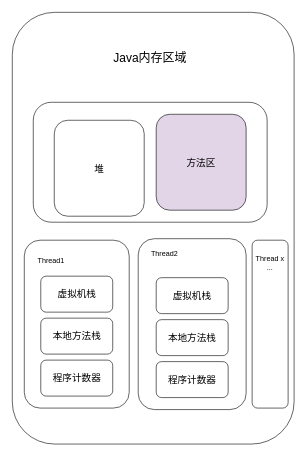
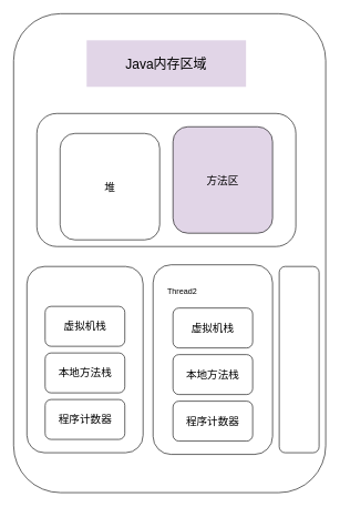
  <mxCell id="0" />
  <mxCell id="1" parent="0" />
  <mxCell id="2" value="" style="rounded=1;whiteSpace=wrap;html=1;" vertex="1" parent="1"><mxGeometry x="20" y="20" width="470" height="720" as="geometry" /></mxCell>
- <mxCell id="3" value="&lt;font style=&quot;font-size: 20px;&quot;&gt;Java内存区域&lt;/font&gt;" style="rounded=0;whiteSpace=wrap;html=1;strokeColor=none;" vertex="1" parent="1"><mxGeometry x="130" y="60" width="240" height="70" as="geometry" /></mxCell>
+ <mxCell id="3" value="&lt;font style=&quot;font-size: 20px;&quot;&gt;Java内存区域&lt;/font&gt;" style="rounded=0;whiteSpace=wrap;html=1;strokeColor=none;fillColor=#e1d5e7;" vertex="1" parent="1"><mxGeometry x="130" y="60" width="240" height="70" as="geometry" /></mxCell>
  <mxCell id="4" value="" style="rounded=1;whiteSpace=wrap;html=1;" vertex="1" parent="1"><mxGeometry x="55" y="170" width="390" height="200" as="geometry" /></mxCell>
  <mxCell id="5" value="&lt;font style=&quot;font-size: 16px;&quot;&gt;堆&lt;/font&gt;" style="rounded=1;whiteSpace=wrap;html=1;" vertex="1" parent="1"><mxGeometry x="90" y="200" width="150" height="160" as="geometry" /></mxCell>
  <mxCell id="6" value="&lt;font style=&quot;font-size: 16px;&quot;&gt;方法区&lt;/font&gt;" style="rounded=1;whiteSpace=wrap;html=1;fillColor=#e1d5e7;" vertex="1" parent="1"><mxGeometry x="260" y="190" width="150" height="160" as="geometry" /></mxCell>
  <mxCell id="7" value="" style="rounded=1;whiteSpace=wrap;html=1;" vertex="1" parent="1"><mxGeometry x="40" y="400" width="175" height="280" as="geometry" /></mxCell>
  <mxCell id="8" value="" style="rounded=1;whiteSpace=wrap;html=1;" vertex="1" parent="1"><mxGeometry x="230" y="397.5" width="180" height="285" as="geometry" /></mxCell>
- <mxCell id="9" value="Thread1" style="text;html=1;align=center;verticalAlign=middle;whiteSpace=wrap;rounded=0;" vertex="1" parent="1"><mxGeometry x="55" y="420" width="60" height="30" as="geometry" /></mxCell>
- <mxCell id="10" value="Thread2" style="text;html=1;align=center;verticalAlign=middle;whiteSpace=wrap;rounded=0;" vertex="1" parent="1"><mxGeometry x="244" y="407.5" width="60" height="30" as="geometry" /></mxCell>
+ <mxCell id="10" value="Thread2" style="text;html=1;align=center;verticalAlign=middle;whiteSpace=wrap;rounded=0;" vertex="1" parent="1"><mxGeometry x="244" y="422.5" width="60" height="30" as="geometry" /></mxCell>
  <mxCell id="11" value="&lt;span style=&quot;font-size: 16px;&quot;&gt;虚拟机栈&lt;/span&gt;" style="rounded=1;whiteSpace=wrap;html=1;" vertex="1" parent="1"><mxGeometry x="67.5" y="460" width="120" height="60" as="geometry" /></mxCell>
  <mxCell id="12" value="&lt;font style=&quot;font-size: 16px;&quot;&gt;程序计数器&lt;/font&gt;" style="rounded=1;whiteSpace=wrap;html=1;" vertex="1" parent="1"><mxGeometry x="67.5" y="600" width="120" height="60" as="geometry" /></mxCell>
  <mxCell id="13" value="&lt;font style=&quot;font-size: 16px;&quot;&gt;本地方法栈&lt;/font&gt;" style="rounded=1;whiteSpace=wrap;html=1;" vertex="1" parent="1"><mxGeometry x="67.5" y="530" width="120" height="60" as="geometry" /></mxCell>
  <mxCell id="14" value="&lt;span style=&quot;font-size: 16px;&quot;&gt;虚拟机栈&lt;/span&gt;" style="rounded=1;whiteSpace=wrap;html=1;" vertex="1" parent="1"><mxGeometry x="260" y="462.5" width="120" height="60" as="geometry" /></mxCell>
  <mxCell id="15" value="&lt;font style=&quot;font-size: 16px;&quot;&gt;本地方法栈&lt;/font&gt;" style="rounded=1;whiteSpace=wrap;html=1;" vertex="1" parent="1"><mxGeometry x="260" y="532.5" width="120" height="60" as="geometry" /></mxCell>
  <mxCell id="16" value="&lt;font style=&quot;font-size: 16px;&quot;&gt;程序计数器&lt;/font&gt;" style="rounded=1;whiteSpace=wrap;html=1;" vertex="1" parent="1"><mxGeometry x="260" y="602.5" width="120" height="60" as="geometry" /></mxCell>
  <mxCell id="17" value="" style="rounded=1;whiteSpace=wrap;html=1;" vertex="1" parent="1"><mxGeometry x="420" y="400" width="60" height="280" as="geometry" /></mxCell>
- <mxCell id="18" value="Thread x&lt;br&gt;..." style="text;html=1;align=center;verticalAlign=middle;whiteSpace=wrap;rounded=0;" vertex="1" parent="1"><mxGeometry x="420" y="422.5" width="60" height="30" as="geometry" /></mxCell>
